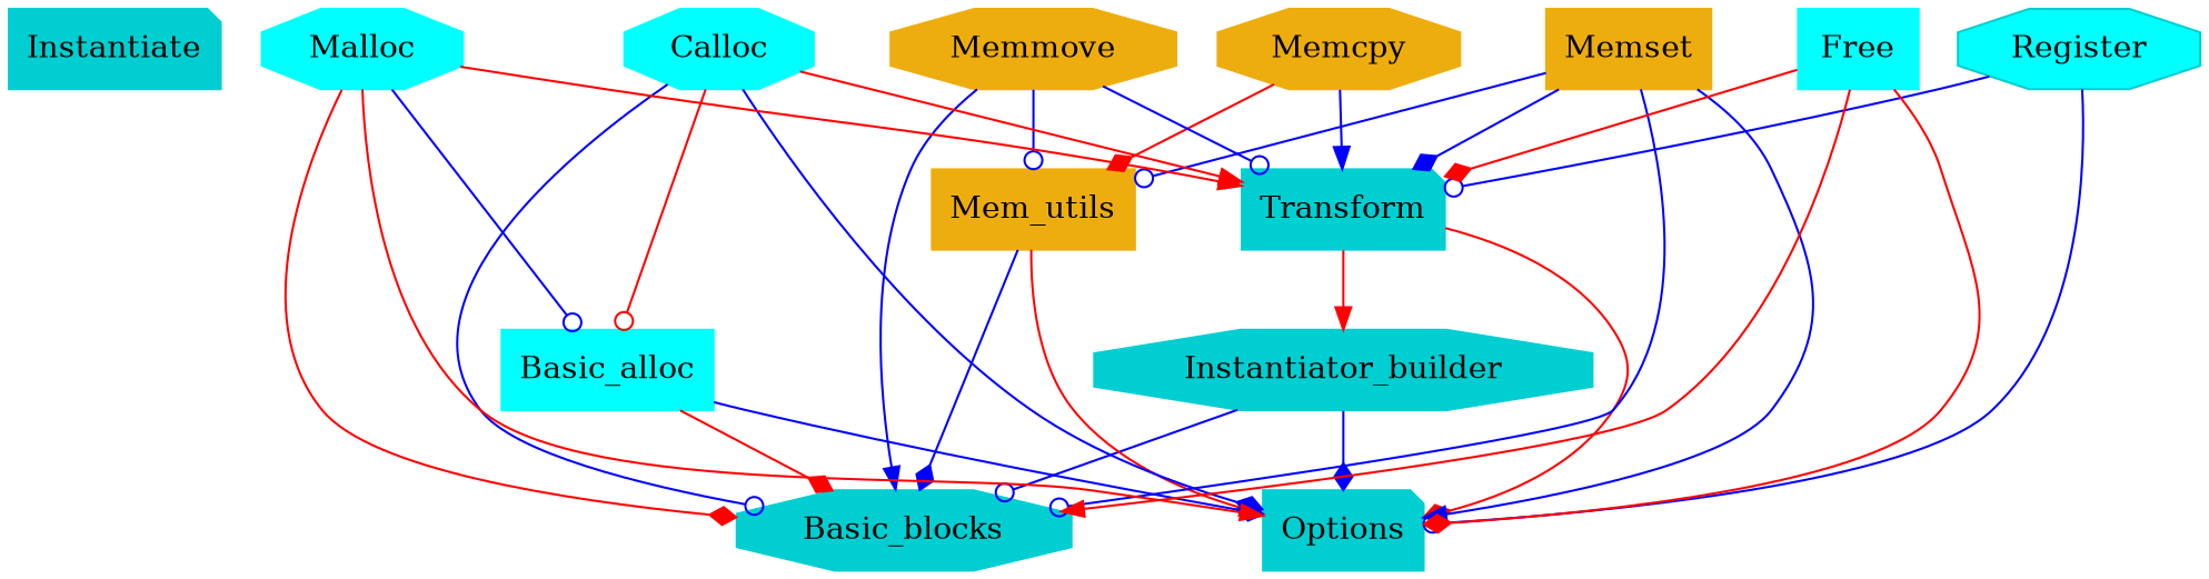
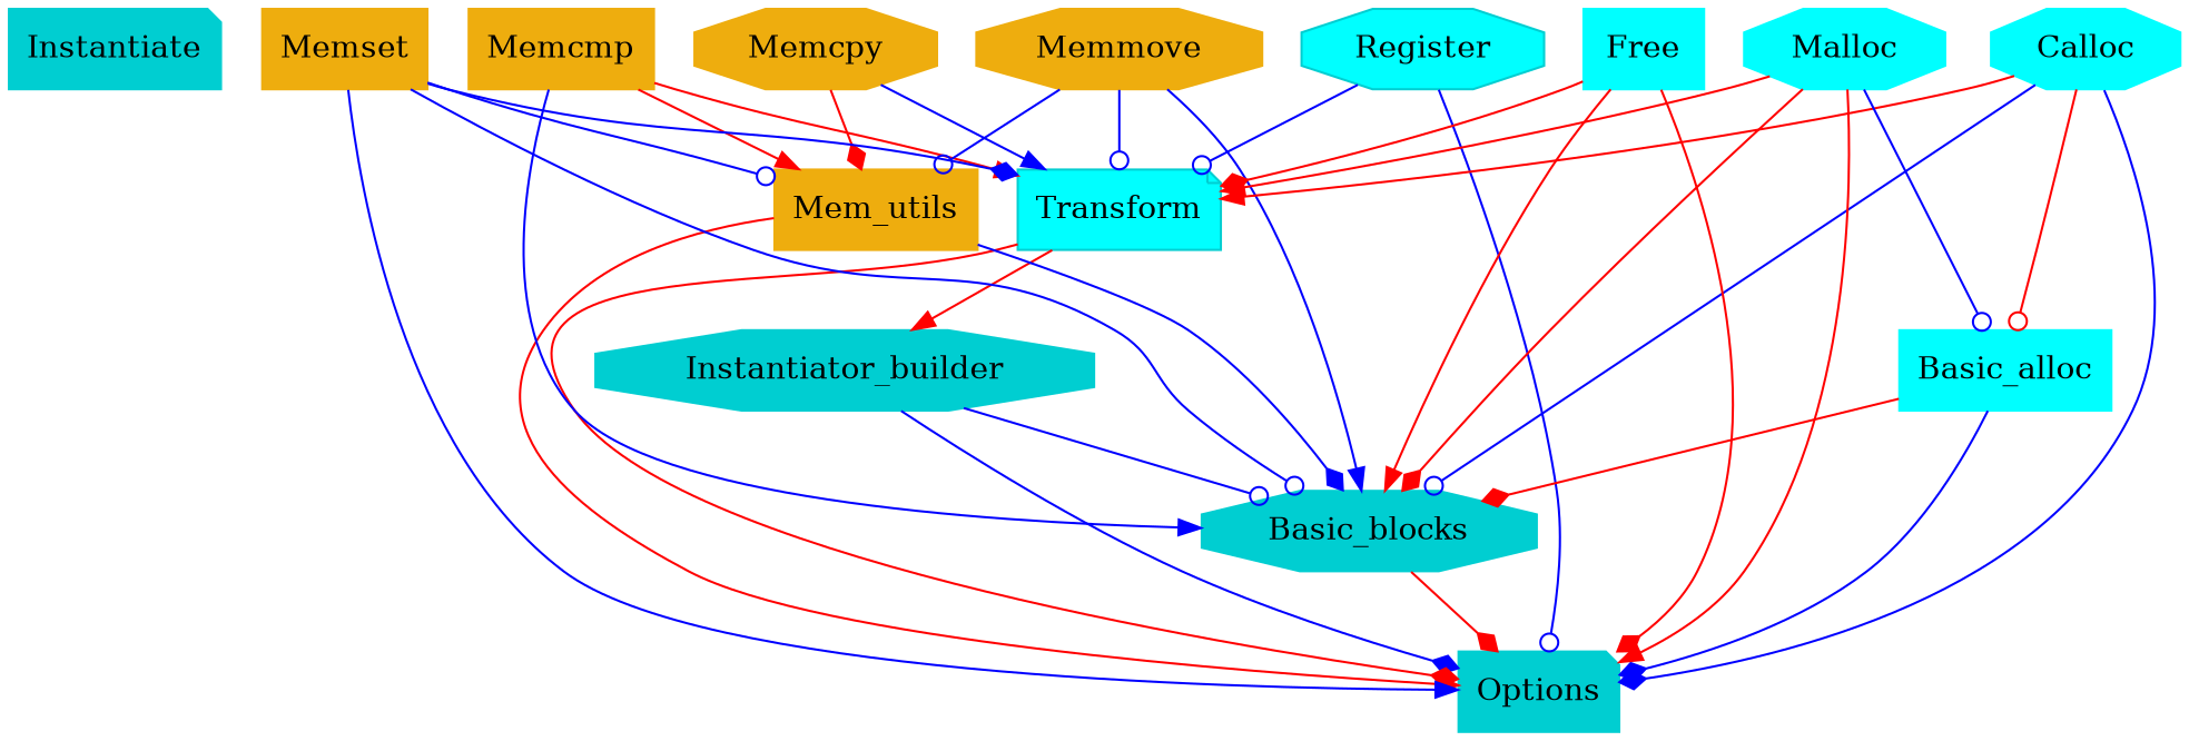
  digraph {
    fontsize="12pt"
    rankdir=TB
    node [color=darkturquoise shape=octagon style=filled]
    edge [arrowhead=diamond color=blue]
    Instantiate [shape=note]
    Options [shape=note]
    Basic_blocks
    Instantiator_builder
-   Transform [shape=note]
+   Transform [shape=note fillcolor=cyan]
    Register [fillcolor=cyan]
    Mem_utils [color=darkgoldenrod2 shape=box]
+   Memcmp [color=darkgoldenrod2 shape=box]
    Memcpy [color=darkgoldenrod2]
    Memmove [color=darkgoldenrod2]
    Memset [color=darkgoldenrod2 shape=box]
    Basic_alloc [color=cyan shape=box]
    Calloc [color=cyan]
    Free [color=cyan shape=box]
    Malloc [color=cyan]
+   Basic_blocks -> Options [color=red]
    Instantiator_builder -> Options
    Instantiator_builder -> Basic_blocks [arrowhead=odot]
    Transform -> Options [color=red]
    Transform -> Instantiator_builder [arrowhead=normal color=red]
    Register -> Options [arrowhead=odot]
    Register -> Transform [arrowhead=odot]
    Mem_utils -> Options [arrowhead=normal color=red]
    Mem_utils -> Basic_blocks
+   Memcmp -> Basic_blocks [arrowhead=normal]
+   Memcmp -> Transform [arrowhead=normal color=red]
+   Memcmp -> Mem_utils [arrowhead=normal color=red]
    Memcpy -> Transform [arrowhead=normal]
    Memcpy -> Mem_utils [color=red]
    Memmove -> Basic_blocks [arrowhead=normal]
    Memmove -> Transform [arrowhead=odot]
    Memmove -> Mem_utils [arrowhead=odot]
    Memset -> Options [arrowhead=normal]
    Memset -> Basic_blocks [arrowhead=odot]
    Memset -> Transform
    Memset -> Mem_utils [arrowhead=odot]
    Basic_alloc -> Options
    Basic_alloc -> Basic_blocks [color=red]
    Calloc -> Options
    Calloc -> Basic_blocks [arrowhead=odot]
    Calloc -> Transform [arrowhead=normal color=red]
    Calloc -> Basic_alloc [arrowhead=odot color=red]
    Free -> Options [color=red]
    Free -> Basic_blocks [arrowhead=normal color=red]
    Free -> Transform [color=red]
    Malloc -> Options [arrowhead=normal color=red]
    Malloc -> Basic_blocks [color=red]
    Malloc -> Transform [arrowhead=normal color=red]
    Malloc -> Basic_alloc [arrowhead=odot]
  }
